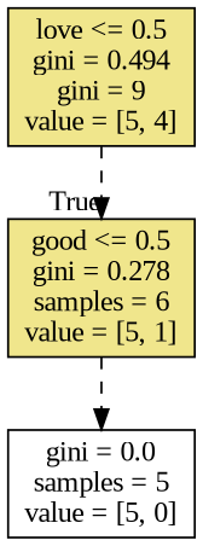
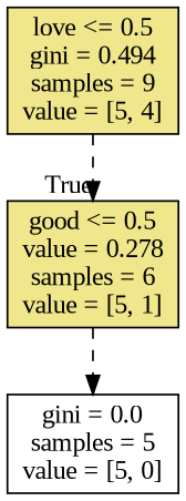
  digraph {
    fontname="Liberation Serif"
    node [fillcolor=khaki fontname="Liberation Serif" shape=box style=filled]
    edge [fontname="Liberation Serif" style=dashed]
-   n1 [label="love <= 0.5\ngini = 0.494\ngini = 9\nvalue = [5, 4]"]
-   n2 [label="good <= 0.5\ngini = 0.278\nsamples = 6\nvalue = [5, 1]"]
+   n1 [label="love <= 0.5\ngini = 0.494\nsamples = 9\nvalue = [5, 4]"]
+   n2 [label="good <= 0.5\nvalue = 0.278\nsamples = 6\nvalue = [5, 1]"]
    n3 [fillcolor=white label="gini = 0.0\nsamples = 5\nvalue = [5, 0]"]
    n1 -> n2 [headlabel=True labelangle=45 labeldistance=2.5]
    n2 -> n3
  }
